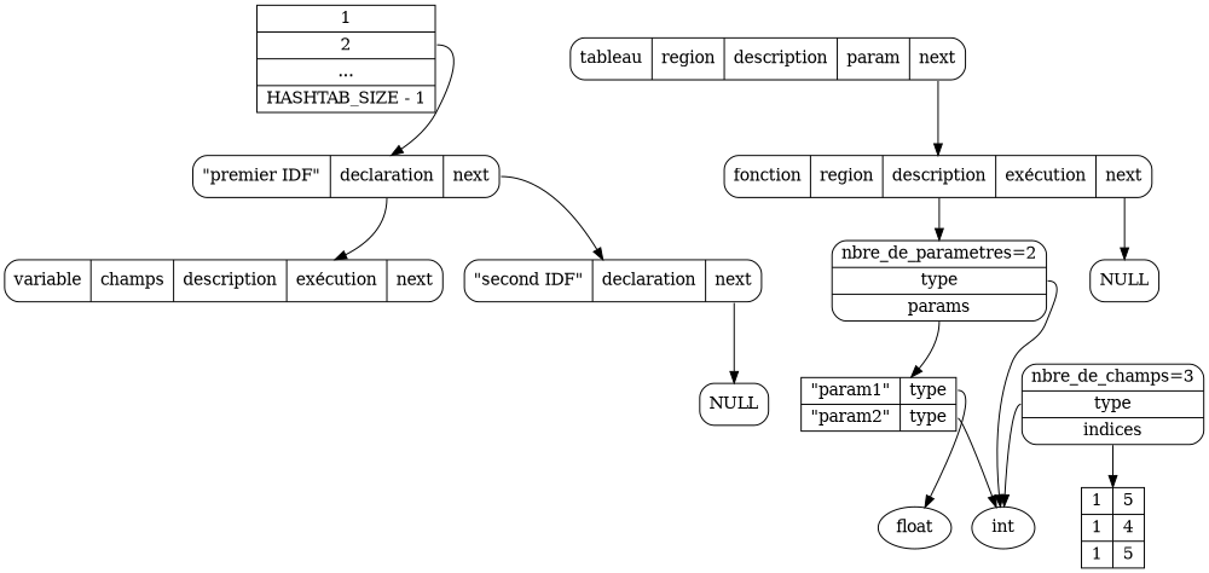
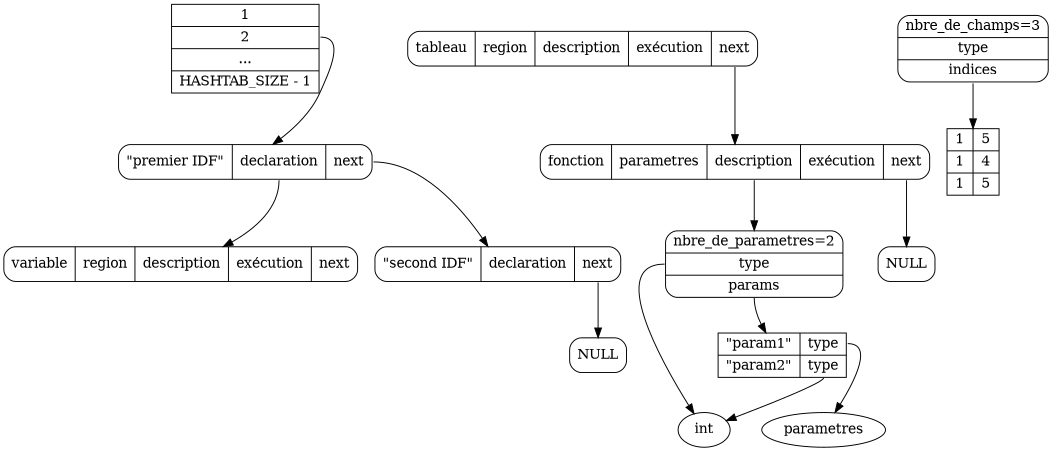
  digraph {
    node [shape=Mrecord]
    edge [tailport=next]
    n1 [label="{ 1 | <2> 2 | ... | HASHTAB_SIZE - 1}" shape=record]
    n2 [label="\"premier IDF\" | <dec> declaration | <next> next"]
    n3 [label="\"second IDF\" | <dec> declaration | <next> next"]
-   n4 [label="variable | champs | <desc> description | <exec> exécution | <next> next"]
+   n4 [label="variable | region | <desc> description | <exec> exécution | <next> next"]
    n5 [label=NULL]
-   n6 [label="tableau | region | <desc> description | <exec> param | <next> next"]
-   n7 [label="fonction | region | <desc> description | <exec> exécution | <next> next"]
+   n6 [label="tableau | region | <desc> description | <exec> exécution | <next> next"]
+   n7 [label="fonction | parametres | <desc> description | <exec> exécution | <next> next"]
    int [shape=""]
    n9 [label=NULL]
    n10 [label="{nbre_de_parametres=2 | <type> type | <tab> params}"]
    n11 [label="{nbre_de_champs=3 | <type> type | <tab> indices}"]
    n12 [label="{{1 | 5} | {1 | 4} | {1 | 5}}" shape=record]
    n13 [label="{{\"param1\" | <type1> type} | {\"param2\" | <type2> type}}" shape=record]
-   float [shape=""]
+   float [label=parametres shape=""]
    n1 -> n2 [tailport=2]
    n2 -> n3
    n2 -> n4 [tailport=dec]
    n3 -> n5
    n6 -> n7
    n7 -> n9
    n7 -> n10 [tailport=desc]
    n10 -> int [tailport=type]
    n10 -> n13 [tailport=tab]
-   n11 -> int [tailport=type]
    n11 -> n12 [tailport=tab]
    n13 -> int [tailport=type2]
    n13 -> float [tailport=type1]
  }
